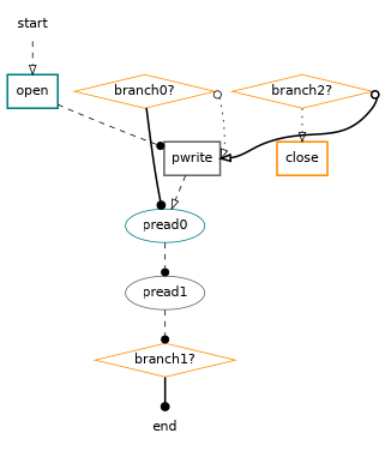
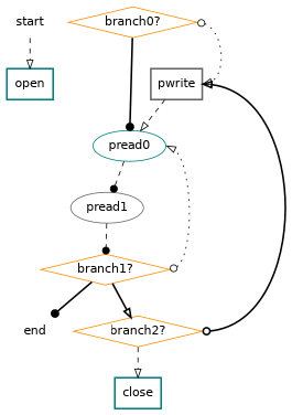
  digraph {
    fontname=helvetica
    node [color=darkorange fontname=helvetica shape=box]
    edge [arrowhead=dot fontname=helvetica style=dashed]
    start [color=gray40 shape=plaintext]
    open [color=teal style=bold]
    pwrite [color=gray40 style=bold]
    pread0 [color=teal shape=""]
    end [shape=plaintext]
    n6 [label="branch0?" shape=diamond]
    pread1 [color=gray40 shape=""]
    n8 [label="branch1?" shape=diamond]
    n9 [label="branch2?" shape=diamond]
-   close [style=bold]
+   close [color=teal style=bold]
    start -> open [arrowhead=empty]
-   open -> pwrite
    pwrite -> pread0 [arrowhead=onormal]
    pread0 -> pread1
    n6 -> pwrite [arrowhead=empty arrowtail=odot dir=both headport=e style=dotted tailport=e]
    n6 -> pread0 [style=bold]
    pread1 -> n8
+   n8 -> pread0 [arrowhead=empty arrowtail=odot dir=both headport=e style=dotted tailport=e]
    n8 -> end [style=bold]
+   n8 -> n9 [arrowhead=onormal style=bold]
    n9 -> pwrite [arrowhead=empty arrowtail=odot dir=both headport=e style=bold tailport=e]
-   n9 -> close [arrowhead=onormal style=dotted]
+   n9 -> close [arrowhead=onormal]
  }
